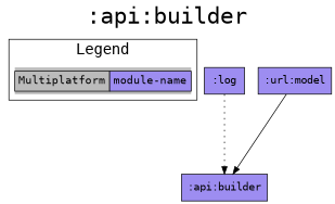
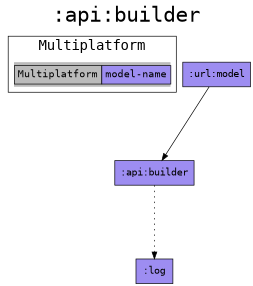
  digraph {
    fontname="DejaVu Sans Mono"
    fontsize=30
    label=":api:builder"
    labelloc=t
    rankdir=TB
    ranksep=1.5
    node [fillcolor="#9D8DF1" fontname="DejaVu Sans Mono" shape=box style=filled]
    edge [dir=forward fontname="DejaVu Sans Mono"]
-   n1 [fillcolor="#bbbbbb" fontsize=15 label=< <TABLE BORDER="0" CELLBORDER="1" CELLSPACING="0" CELLPADDING="4"> <TR><TD>Multiplatform</TD><TD BGCOLOR="#9D8DF1">module-name</TD></TR> </TABLE> > margin=0 shape=none]
+   n1 [fillcolor="#bbbbbb" fontsize=15 label=< <TABLE BORDER="0" CELLBORDER="1" CELLSPACING="0" CELLPADDING="4"> <TR><TD>Multiplatform</TD><TD BGCOLOR="#9D8DF1">model-name</TD></TR> </TABLE> > margin=0 shape=none]
    ":api:builder"
    ":log"
    ":url:model"
    subgraph sub_1 {
      rank=same
    }
    subgraph cluster_2 {
      fontsize=20
-     label=Legend
+     label=Multiplatform
      n1
    }
    n1 -> ":api:builder" [style=invis]
-   ":log" -> ":api:builder" [style=dotted]
+   ":api:builder" -> ":log" [style=dotted]
    ":url:model" -> ":api:builder"
  }
